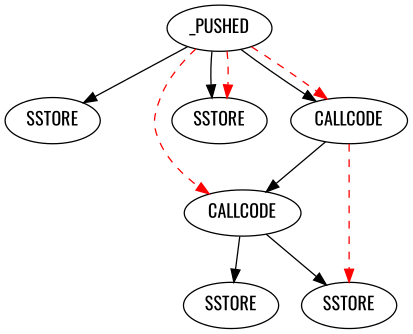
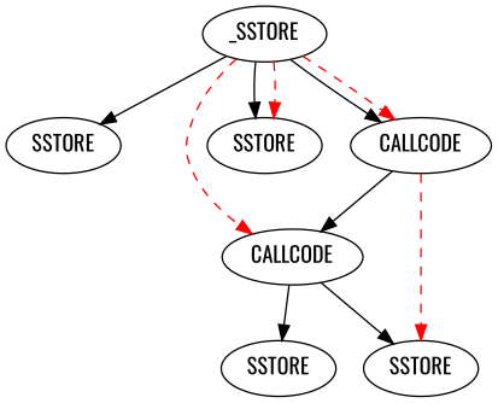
  digraph {
    fontname=Oswald
    node [shape=oval fontname=Oswald]
    edge [style=solid fontname=Oswald]
    n1 [label=SSTORE]
    n2 [label=SSTORE]
    n3 [label=SSTORE]
    n4 [label=CALLCODE]
    n5 [label=SSTORE]
    n6 [label=CALLCODE]
-   n7 [label=_PUSHED]
+   n7 [label=_SSTORE]
    n4 -> n1
    n4 -> n3
    n6 -> n1 [color=red style=dashed]
    n6 -> n4
    n7 -> n2
    n7 -> n4 [color=red style=dashed]
    n7 -> n5
    n7 -> n5 [color=red style=dashed]
    n7 -> n6
    n7 -> n6 [color=red style=dashed]
  }
